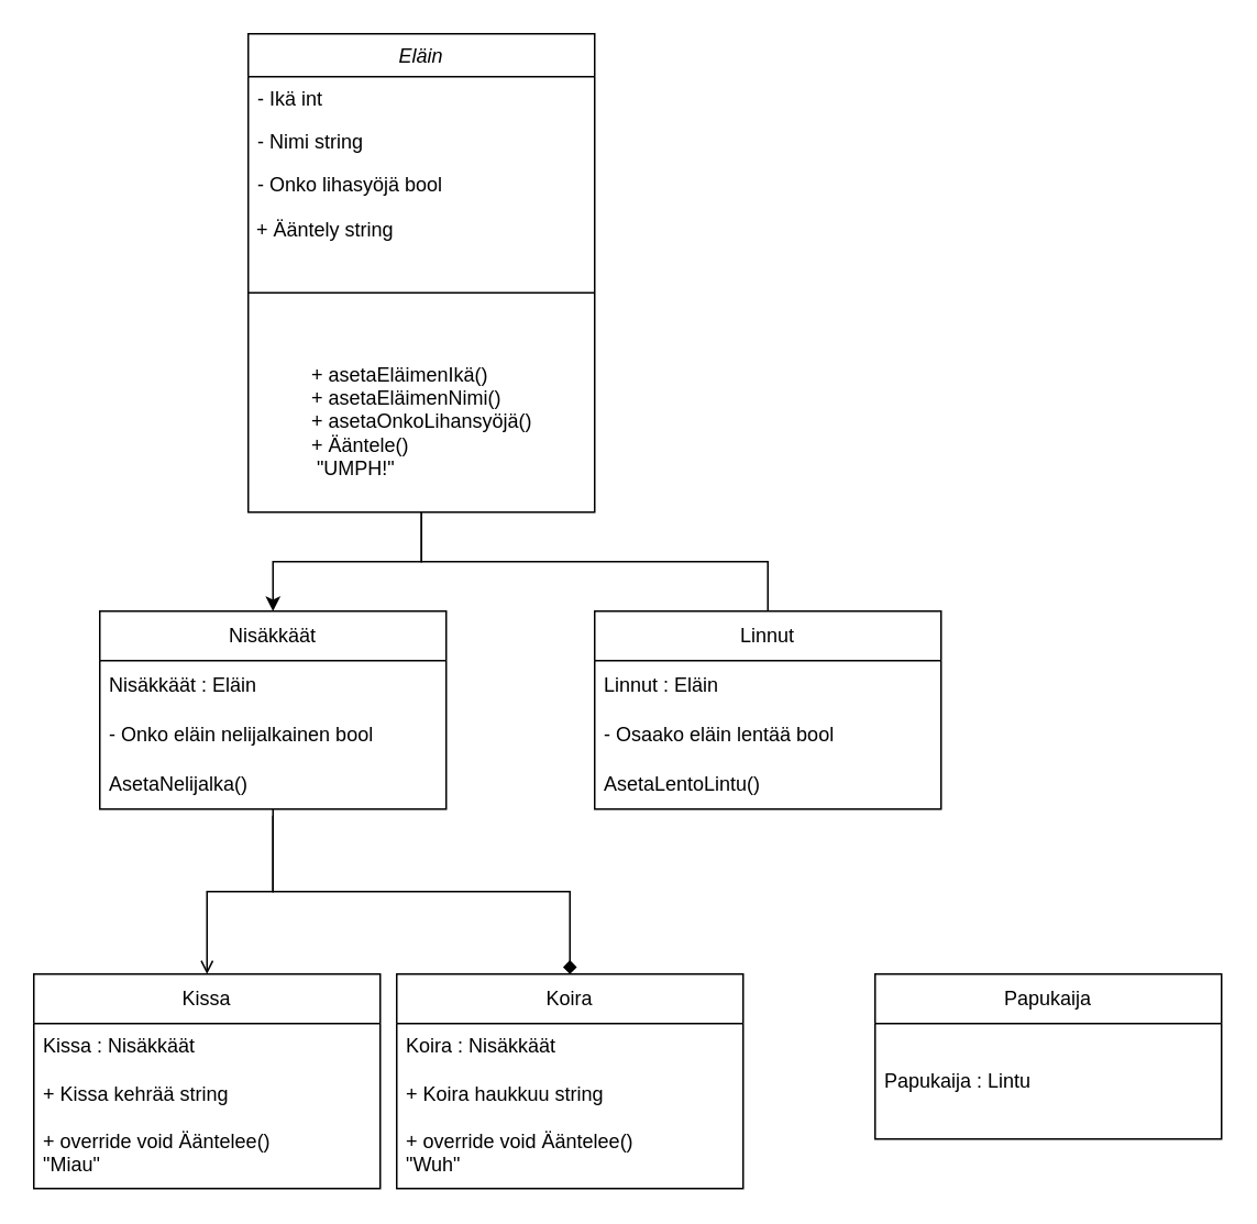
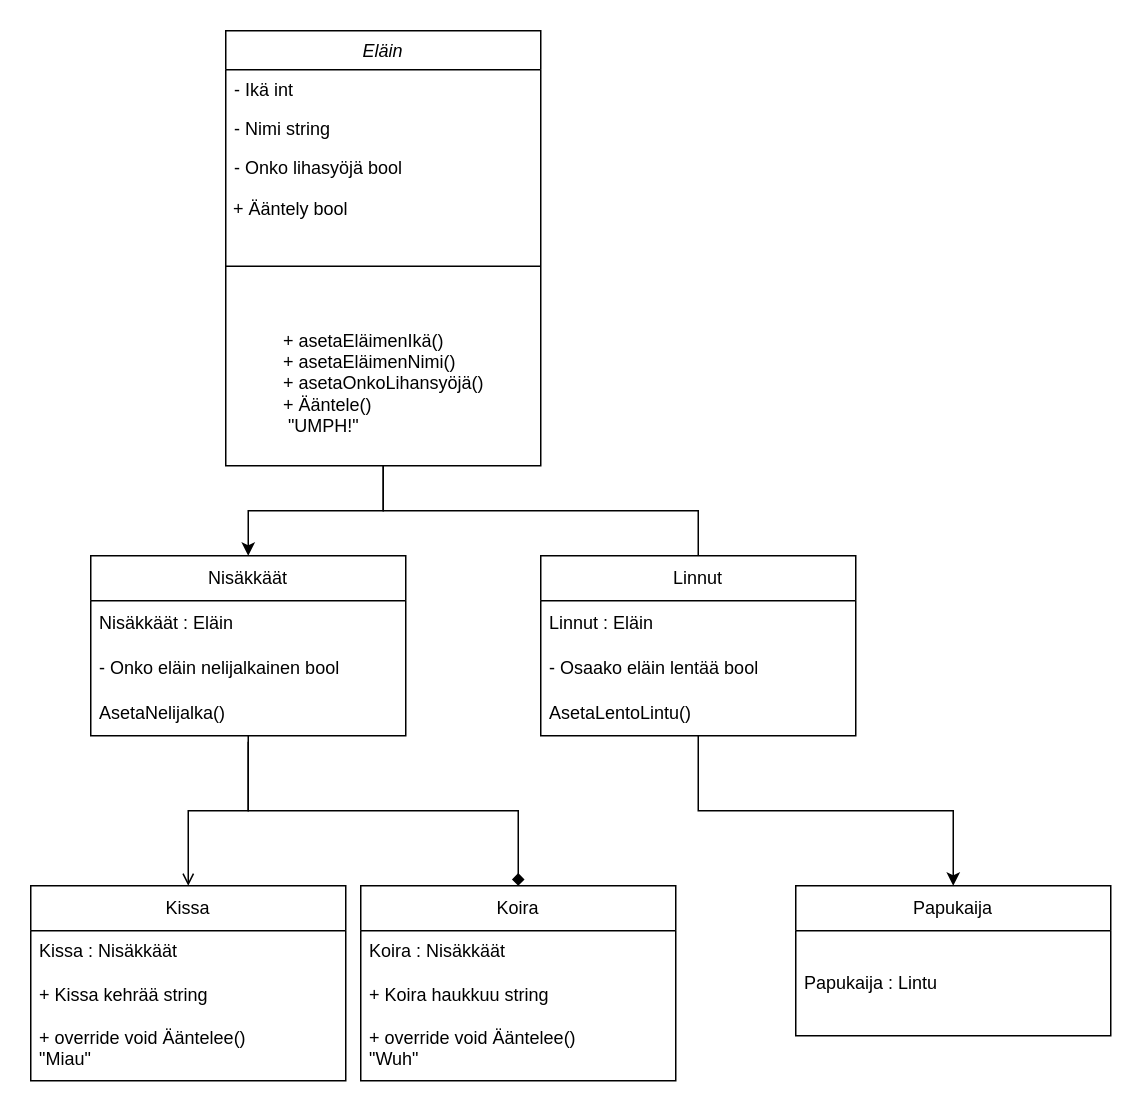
  <mxCell id="0" />
  <mxCell id="1" parent="0" />
  <mxCell id="2" style="edgeStyle=orthogonalEdgeStyle;rounded=0;orthogonalLoop=1;jettySize=auto;html=1;endArrow=none;" edge="1" parent="1" source="3" target="24"><mxGeometry relative="1" as="geometry" /></mxCell>
  <mxCell id="3" value="Eläin" style="swimlane;fontStyle=2;align=center;verticalAlign=top;childLayout=stackLayout;horizontal=1;startSize=26;horizontalStack=0;resizeParent=1;resizeLast=0;collapsible=1;marginBottom=0;rounded=0;shadow=0;strokeWidth=1;" parent="1" vertex="1"><mxGeometry x="150" y="20" width="210" height="290" as="geometry"><mxRectangle x="230" y="140" width="160" height="26" as="alternateBounds" /></mxGeometry></mxCell>
  <mxCell id="4" value="- Ikä int" style="text;align=left;verticalAlign=top;spacingLeft=4;spacingRight=4;overflow=hidden;rotatable=0;points=[[0,0.5],[1,0.5]];portConstraint=eastwest;" parent="3" vertex="1"><mxGeometry y="26" width="210" height="26" as="geometry" /></mxCell>
  <mxCell id="5" value="- Nimi string" style="text;align=left;verticalAlign=top;spacingLeft=4;spacingRight=4;overflow=hidden;rotatable=0;points=[[0,0.5],[1,0.5]];portConstraint=eastwest;rounded=0;shadow=0;html=0;" parent="3" vertex="1"><mxGeometry y="52" width="210" height="26" as="geometry" /></mxCell>
  <mxCell id="6" value="- Onko lihasyöjä bool" style="text;align=left;verticalAlign=top;spacingLeft=4;spacingRight=4;overflow=hidden;rotatable=0;points=[[0,0.5],[1,0.5]];portConstraint=eastwest;rounded=0;shadow=0;html=0;" parent="3" vertex="1"><mxGeometry y="78" width="210" height="26" as="geometry" /></mxCell>
- <mxCell id="7" value="&lt;div align=&quot;left&quot;&gt;&amp;nbsp;+ Ääntely string&lt;br&gt;&lt;/div&gt;" style="text;html=1;align=left;verticalAlign=middle;resizable=0;points=[];autosize=1;strokeColor=none;fillColor=none;" vertex="1" parent="3"><mxGeometry y="104" width="210" height="30" as="geometry" /></mxCell>
+ <mxCell id="7" value="&lt;div align=&quot;left&quot;&gt;&amp;nbsp;+ Ääntely bool&lt;br&gt;&lt;/div&gt;" style="text;html=1;align=left;verticalAlign=middle;resizable=0;points=[];autosize=1;strokeColor=none;fillColor=none;" vertex="1" parent="3"><mxGeometry y="104" width="210" height="30" as="geometry" /></mxCell>
  <mxCell id="8" value="" style="line;html=1;strokeWidth=1;align=left;verticalAlign=middle;spacingTop=-1;spacingLeft=3;spacingRight=3;rotatable=0;labelPosition=right;points=[];portConstraint=eastwest;" parent="3" vertex="1"><mxGeometry y="134" width="210" height="46" as="geometry" /></mxCell>
  <mxCell id="9" value="&amp;nbsp;&lt;br&gt;&lt;div align=&quot;left&quot;&gt;+ asetaEläimenIkä()&lt;/div&gt;&lt;div align=&quot;left&quot;&gt;+ asetaEläimenNimi()&lt;/div&gt;&lt;div align=&quot;left&quot;&gt;+ asetaOnkoLihansyöjä()&lt;/div&gt;&lt;div align=&quot;left&quot;&gt;+ Ääntele() &lt;br&gt;&amp;nbsp;&quot;UMPH!&quot;&lt;br&gt;&lt;/div&gt;&lt;div align=&quot;left&quot;&gt;&lt;br&gt;&lt;/div&gt;" style="text;html=1;align=center;verticalAlign=middle;resizable=0;points=[];autosize=1;strokeColor=none;fillColor=none;" vertex="1" parent="3"><mxGeometry y="180" width="210" height="110" as="geometry" /></mxCell>
  <mxCell id="10" value="Kissa" style="swimlane;fontStyle=0;childLayout=stackLayout;horizontal=1;startSize=30;horizontalStack=0;resizeParent=1;resizeParentMax=0;resizeLast=0;collapsible=1;marginBottom=0;whiteSpace=wrap;html=1;" vertex="1" parent="1"><mxGeometry x="20" y="590" width="210" height="130" as="geometry" /></mxCell>
  <mxCell id="11" value="&lt;div&gt;Kissa : Nisäkkäät&lt;/div&gt;&lt;div&gt;&lt;br&gt;&lt;/div&gt;&lt;div&gt;+ Kissa kehrää string&lt;br&gt;&lt;/div&gt;&lt;div&gt;&lt;br&gt;&lt;/div&gt;&lt;div&gt;+ override void Ääntelee()&lt;br&gt;&quot;Miau&quot;&lt;br&gt;&lt;/div&gt;" style="text;strokeColor=none;fillColor=none;align=left;verticalAlign=middle;spacingLeft=4;spacingRight=4;overflow=hidden;points=[[0,0.5],[1,0.5]];portConstraint=eastwest;rotatable=0;whiteSpace=wrap;html=1;" vertex="1" parent="10"><mxGeometry y="30" width="210" height="100" as="geometry" /></mxCell>
  <mxCell id="12" value="Koira" style="swimlane;fontStyle=0;childLayout=stackLayout;horizontal=1;startSize=30;horizontalStack=0;resizeParent=1;resizeParentMax=0;resizeLast=0;collapsible=1;marginBottom=0;whiteSpace=wrap;html=1;" vertex="1" parent="1"><mxGeometry x="240" y="590" width="210" height="130" as="geometry" /></mxCell>
  <mxCell id="13" value="&lt;div&gt;Koira : Nisäkkäät&lt;/div&gt;&lt;div&gt;&lt;br&gt;&lt;/div&gt;&lt;div&gt;+ Koira haukkuu string&lt;br&gt;&lt;/div&gt;&lt;div&gt;&lt;br&gt;&lt;/div&gt;&lt;div&gt;+ override void Ääntelee()&lt;/div&gt;&lt;div&gt;&quot;Wuh&quot;&lt;/div&gt;" style="text;strokeColor=none;fillColor=none;align=left;verticalAlign=middle;spacingLeft=4;spacingRight=4;overflow=hidden;points=[[0,0.5],[1,0.5]];portConstraint=eastwest;rotatable=0;whiteSpace=wrap;html=1;" vertex="1" parent="12"><mxGeometry y="30" width="210" height="100" as="geometry" /></mxCell>
  <mxCell id="14" value="Papukaija" style="swimlane;fontStyle=0;childLayout=stackLayout;horizontal=1;startSize=30;horizontalStack=0;resizeParent=1;resizeParentMax=0;resizeLast=0;collapsible=1;marginBottom=0;whiteSpace=wrap;html=1;" vertex="1" parent="1"><mxGeometry x="530" y="590" width="210" height="100" as="geometry" /></mxCell>
  <mxCell id="15" value="Papukaija : Lintu" style="text;strokeColor=none;fillColor=none;align=left;verticalAlign=middle;spacingLeft=4;spacingRight=4;overflow=hidden;points=[[0,0.5],[1,0.5]];portConstraint=eastwest;rotatable=0;whiteSpace=wrap;html=1;" vertex="1" parent="14"><mxGeometry y="30" width="210" height="70" as="geometry" /></mxCell>
  <mxCell id="16" style="edgeStyle=orthogonalEdgeStyle;rounded=0;orthogonalLoop=1;jettySize=auto;html=1;exitX=0.5;exitY=1.133;exitDx=0;exitDy=0;exitPerimeter=0;endArrow=open;" edge="1" parent="1" source="21" target="10"><mxGeometry relative="1" as="geometry"><Array as="points"><mxPoint x="165" y="540" /><mxPoint x="125" y="540" /></Array></mxGeometry></mxCell>
  <mxCell id="17" style="edgeStyle=orthogonalEdgeStyle;rounded=0;orthogonalLoop=1;jettySize=auto;html=1;endArrow=diamond;" edge="1" parent="1" source="18" target="12"><mxGeometry relative="1" as="geometry" /></mxCell>
  <mxCell id="18" value="Nisäkkäät" style="swimlane;fontStyle=0;childLayout=stackLayout;horizontal=1;startSize=30;horizontalStack=0;resizeParent=1;resizeParentMax=0;resizeLast=0;collapsible=1;marginBottom=0;whiteSpace=wrap;html=1;" vertex="1" parent="1"><mxGeometry x="60" y="370" width="210" height="120" as="geometry" /></mxCell>
  <mxCell id="19" value="Nisäkkäät : Eläin" style="text;strokeColor=none;fillColor=none;align=left;verticalAlign=middle;spacingLeft=4;spacingRight=4;overflow=hidden;points=[[0,0.5],[1,0.5]];portConstraint=eastwest;rotatable=0;whiteSpace=wrap;html=1;" vertex="1" parent="18"><mxGeometry y="30" width="210" height="30" as="geometry" /></mxCell>
  <mxCell id="20" value="- Onko eläin nelijalkainen bool" style="text;strokeColor=none;fillColor=none;align=left;verticalAlign=middle;spacingLeft=4;spacingRight=4;overflow=hidden;points=[[0,0.5],[1,0.5]];portConstraint=eastwest;rotatable=0;whiteSpace=wrap;html=1;" vertex="1" parent="18"><mxGeometry y="60" width="210" height="30" as="geometry" /></mxCell>
  <mxCell id="21" value="AsetaNelijalka()" style="text;strokeColor=none;fillColor=none;align=left;verticalAlign=middle;spacingLeft=4;spacingRight=4;overflow=hidden;points=[[0,0.5],[1,0.5]];portConstraint=eastwest;rotatable=0;whiteSpace=wrap;html=1;" vertex="1" parent="18"><mxGeometry y="90" width="210" height="30" as="geometry" /></mxCell>
  <mxCell id="22" style="edgeStyle=orthogonalEdgeStyle;rounded=0;orthogonalLoop=1;jettySize=auto;html=1;" edge="1" parent="1" source="9" target="18"><mxGeometry relative="1" as="geometry" /></mxCell>
+ <mxCell id="23" style="edgeStyle=orthogonalEdgeStyle;rounded=0;orthogonalLoop=1;jettySize=auto;html=1;entryX=0.5;entryY=0;entryDx=0;entryDy=0;" edge="1" parent="1" source="24" target="14"><mxGeometry relative="1" as="geometry" /></mxCell>
  <mxCell id="24" value="Linnut" style="swimlane;fontStyle=0;childLayout=stackLayout;horizontal=1;startSize=30;horizontalStack=0;resizeParent=1;resizeParentMax=0;resizeLast=0;collapsible=1;marginBottom=0;whiteSpace=wrap;html=1;" vertex="1" parent="1"><mxGeometry x="360" y="370" width="210" height="120" as="geometry" /></mxCell>
  <mxCell id="25" value="Linnut : Eläin" style="text;strokeColor=none;fillColor=none;align=left;verticalAlign=middle;spacingLeft=4;spacingRight=4;overflow=hidden;points=[[0,0.5],[1,0.5]];portConstraint=eastwest;rotatable=0;whiteSpace=wrap;html=1;" vertex="1" parent="24"><mxGeometry y="30" width="210" height="30" as="geometry" /></mxCell>
  <mxCell id="26" value="- Osaako eläin lentää bool" style="text;strokeColor=none;fillColor=none;align=left;verticalAlign=middle;spacingLeft=4;spacingRight=4;overflow=hidden;points=[[0,0.5],[1,0.5]];portConstraint=eastwest;rotatable=0;whiteSpace=wrap;html=1;" vertex="1" parent="24"><mxGeometry y="60" width="210" height="30" as="geometry" /></mxCell>
  <mxCell id="27" value="AsetaLentoLintu()" style="text;strokeColor=none;fillColor=none;align=left;verticalAlign=middle;spacingLeft=4;spacingRight=4;overflow=hidden;points=[[0,0.5],[1,0.5]];portConstraint=eastwest;rotatable=0;whiteSpace=wrap;html=1;" vertex="1" parent="24"><mxGeometry y="90" width="210" height="30" as="geometry" /></mxCell>
